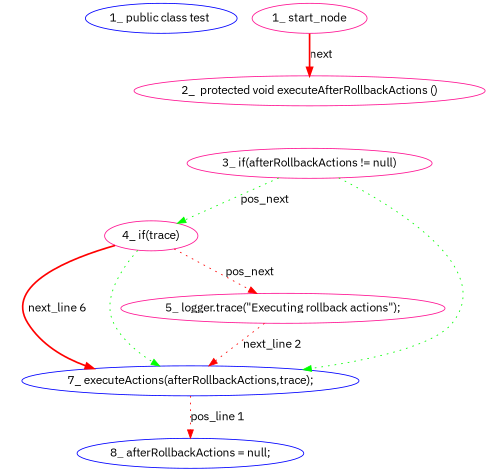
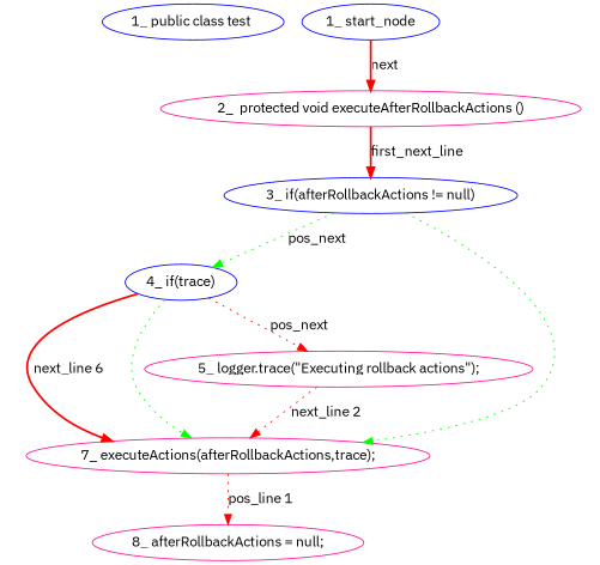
  digraph {
    fontname="IBM Plex Sans"
    node [color=deeppink fontname="IBM Plex Sans" type_label=expression_statement]
    edge [color=red edge_type=CFG_edge fontname="IBM Plex Sans" style=dotted]
    n1 [color=blue label="1_\ public\ class\ test\ " type_label=class_declaration]
    n2 [label="2_\ \ protected\ void\ executeAfterRollbackActions\ \(\)" type_label=method_declaration]
-   n3 [label="3_\ if\(afterRollbackActions\ !=\ null\)" type_label=if]
-   n4 [label="4_\ if\(trace\)" type_label=if]
-   n5 [color=blue label="7_\ executeActions\(afterRollbackActions,trace\);"]
+   n3 [color=blue label="3_\ if\(afterRollbackActions\ !=\ null\)" type_label=if]
+   n4 [color=blue label="4_\ if\(trace\)" type_label=if]
+   n5 [label="7_\ executeActions\(afterRollbackActions,trace\);"]
    n6 [label="5_\ logger\.trace\(\"Executing\ rollback\ actions\"\);"]
-   n7 [color=blue label="8_\ afterRollbackActions\ =\ null;"]
-   n8 [label="1_\ start_node" type_label=start]
+   n7 [label="8_\ afterRollbackActions\ =\ null;"]
+   n8 [color=blue label="1_\ start_node" type_label=start]
+   n2 -> n3 [controlflow_type=first_next_line label=first_next_line style=bold]
    n3 -> n4 [color=green controlflow_type=pos_next label=pos_next]
    n3 -> n5 [color=green edge_type=""]
    n4 -> n5 [controlflow_type="next_line 6" label="next_line 6" style=bold]
    n4 -> n5 [color=green edge_type=""]
    n4 -> n6 [controlflow_type=pos_next label=pos_next]
    n5 -> n7 [controlflow_type="next_line 1" label="pos_line 1"]
    n6 -> n5 [controlflow_type="next_line 2" label="next_line 2"]
    n8 -> n2 [controlflow_type=next label=next style=bold]
  }
